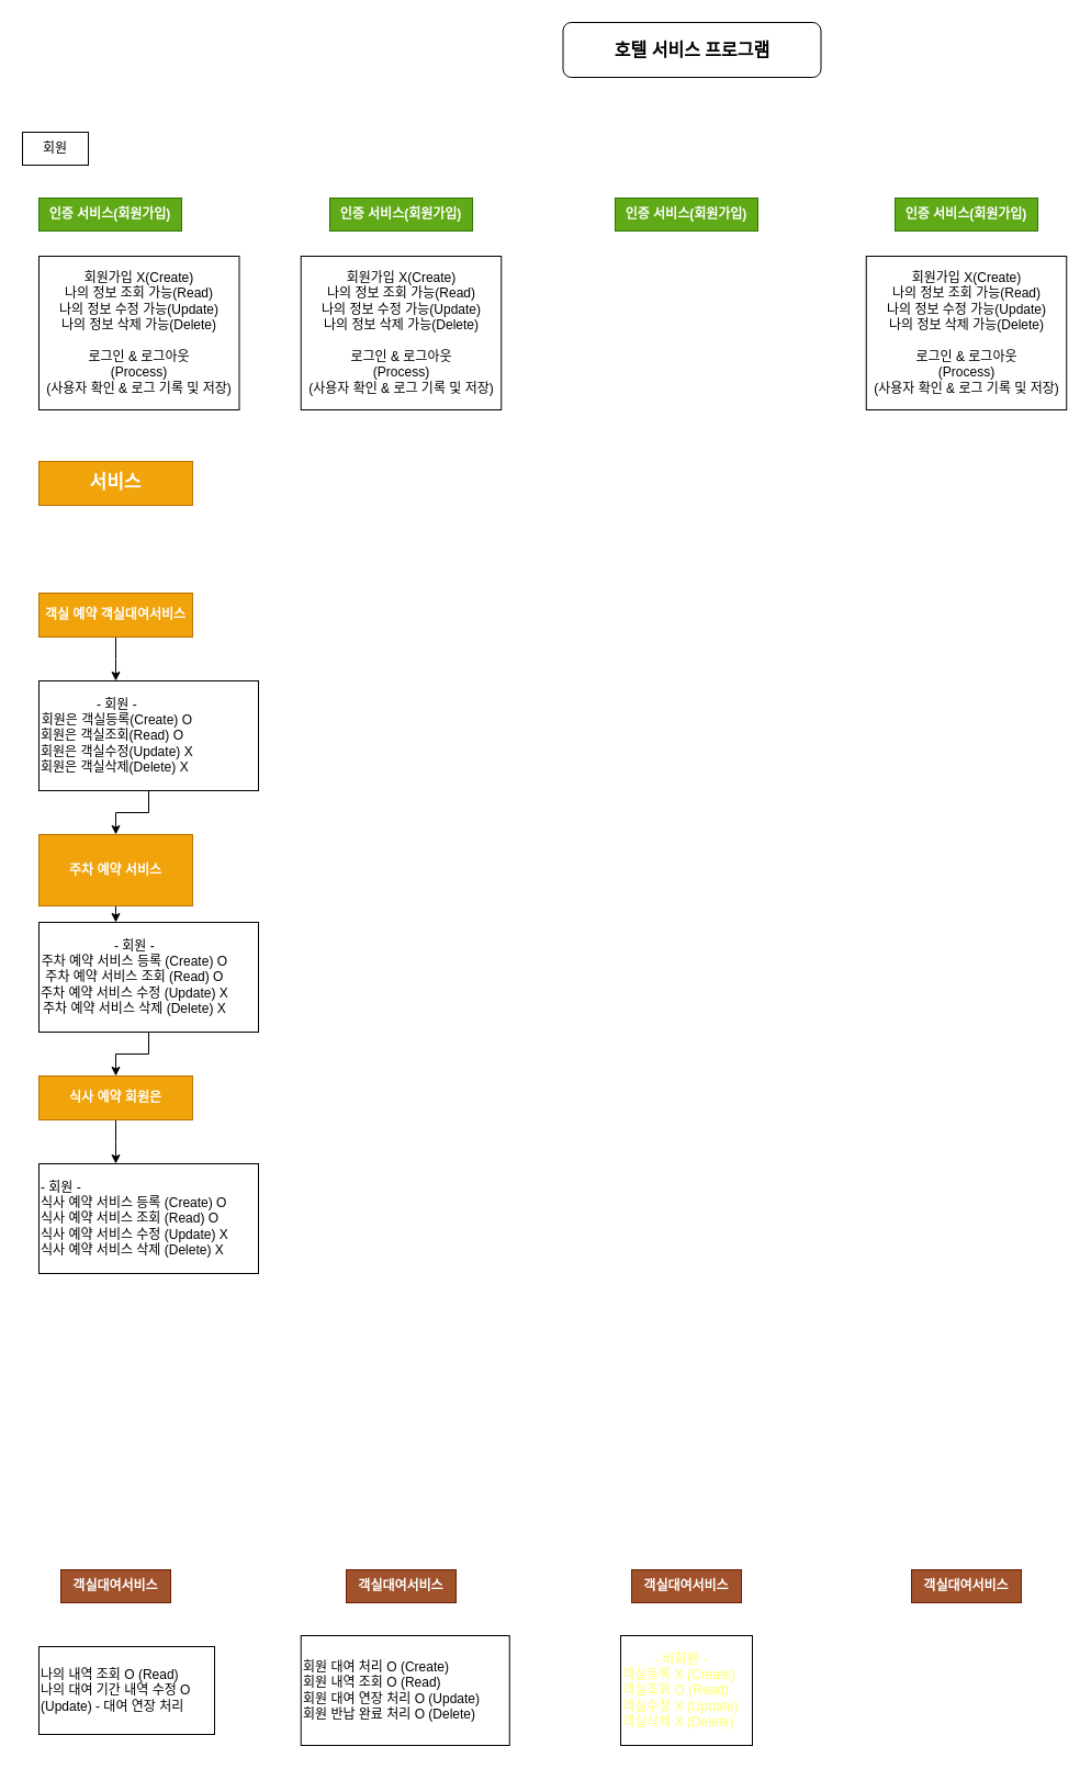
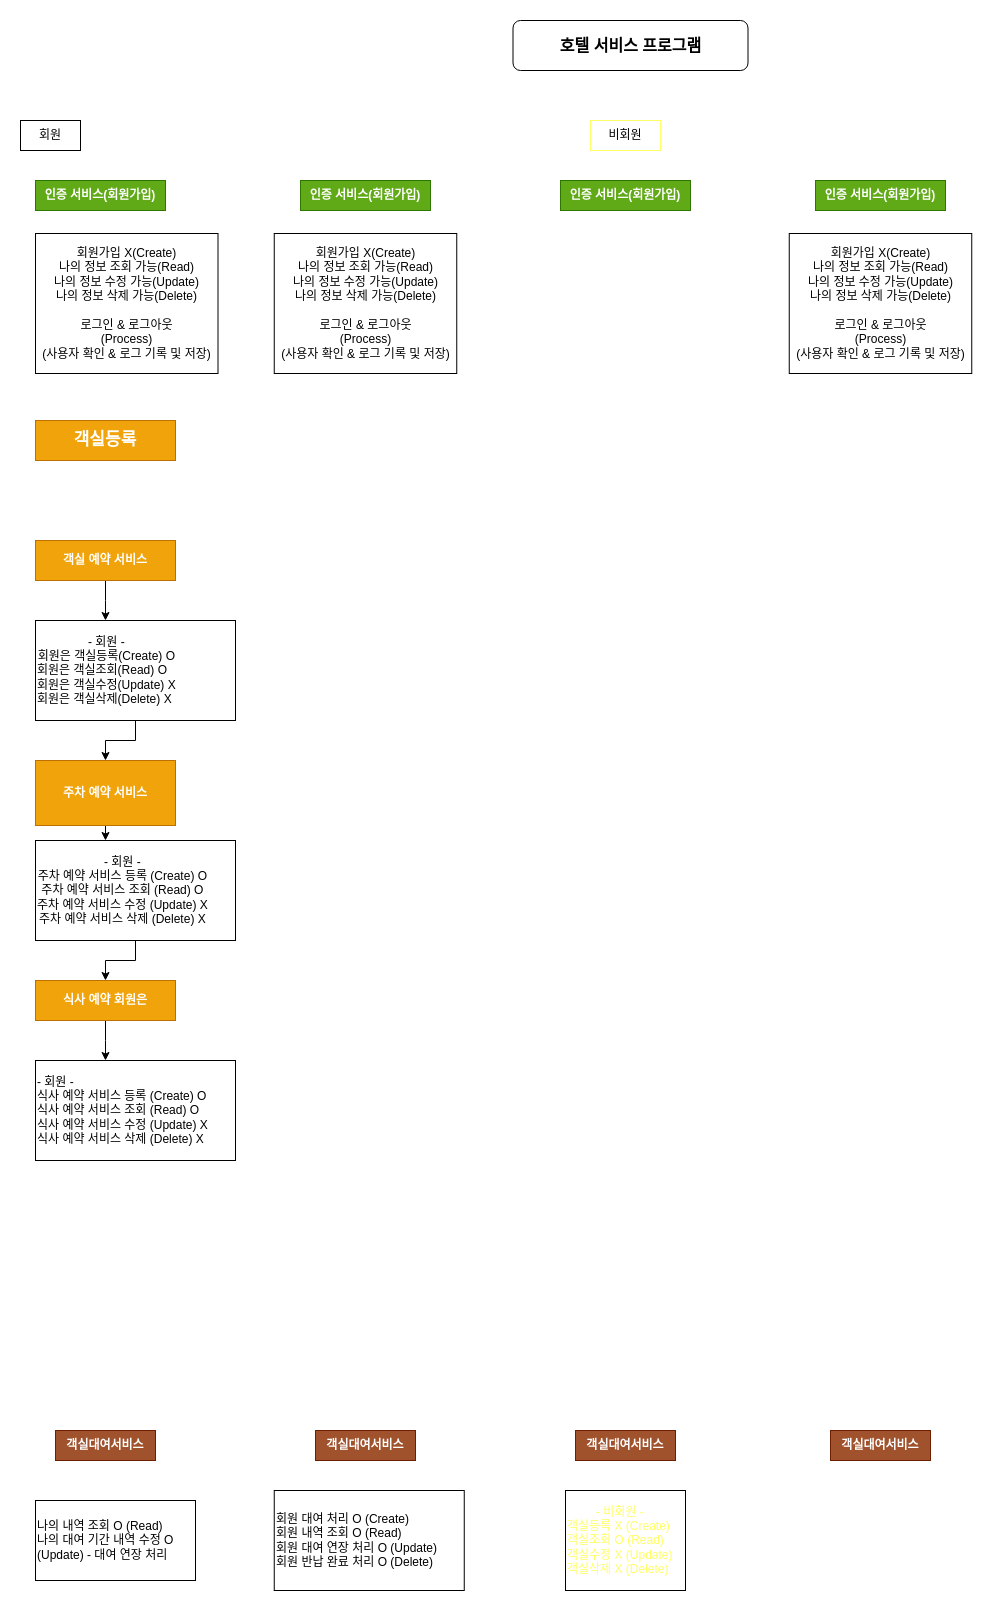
  <mxCell id="0" />
  <mxCell id="1" parent="0" />
  <mxCell id="2" value="호텔 서비스 프로그램" style="whiteSpace=wrap;html=1;fontSize=16;fontStyle=1;rounded=1;" parent="1" vertex="1"><mxGeometry x="512.5" y="20" width="235" height="50" as="geometry" /></mxCell>
  <mxCell id="3" value="회원" style="text;html=1;align=center;verticalAlign=middle;whiteSpace=wrap;rounded=0;strokeColor=default;" parent="1" vertex="1"><mxGeometry x="20" y="120" width="60" height="30" as="geometry" /></mxCell>
+ <mxCell id="4" value="비회원" style="text;html=1;align=center;verticalAlign=middle;whiteSpace=wrap;rounded=0;strokeColor=#FFFF66;" parent="1" vertex="1"><mxGeometry x="590" y="120" width="70" height="30" as="geometry" /></mxCell>
  <mxCell id="5" value="객실대여서비스" style="text;html=1;align=center;verticalAlign=middle;whiteSpace=wrap;rounded=0;strokeColor=#6D1F00;fillColor=#a0522d;fontColor=#ffffff;fontStyle=1" parent="1" vertex="1"><mxGeometry x="55" y="1430" width="100" height="30" as="geometry" /></mxCell>
  <mxCell id="6" value="인증 서비스(회원가입)" style="text;html=1;align=center;verticalAlign=middle;whiteSpace=wrap;rounded=0;strokeColor=#2D7600;fillColor=#60a917;fontColor=#ffffff;fontStyle=1" parent="1" vertex="1"><mxGeometry x="35" y="180" width="130" height="30" as="geometry" /></mxCell>
  <mxCell id="7" style="edgeStyle=orthogonalEdgeStyle;rounded=0;orthogonalLoop=1;jettySize=auto;html=1;exitX=0.5;exitY=1;exitDx=0;exitDy=0;entryX=0.5;entryY=0;entryDx=0;entryDy=0;" parent="1" source="8" edge="1"><mxGeometry relative="1" as="geometry"><mxPoint x="105" y="620" as="targetPoint" /></mxGeometry></mxCell>
- <mxCell id="8" value="객실 예약 객실대여서비스" style="text;html=1;align=center;verticalAlign=middle;whiteSpace=wrap;rounded=0;strokeColor=#BD7000;fillColor=#f0a30a;fontColor=#FFFFFF;fontStyle=1" parent="1" vertex="1"><mxGeometry x="35" y="540" width="140" height="40" as="geometry" /></mxCell>
+ <mxCell id="8" value="객실 예약 서비스" style="text;html=1;align=center;verticalAlign=middle;whiteSpace=wrap;rounded=0;strokeColor=#BD7000;fillColor=#f0a30a;fontColor=#FFFFFF;fontStyle=1" parent="1" vertex="1"><mxGeometry x="35" y="540" width="140" height="40" as="geometry" /></mxCell>
  <mxCell id="9" value="객실대여서비스" style="text;html=1;align=center;verticalAlign=middle;whiteSpace=wrap;rounded=0;strokeColor=#6D1F00;fillColor=#a0522d;fontColor=#ffffff;fontStyle=1" parent="1" vertex="1"><mxGeometry x="315" y="1430" width="100" height="30" as="geometry" /></mxCell>
  <mxCell id="10" value="인증 서비스(회원가입)" style="text;html=1;align=center;verticalAlign=middle;whiteSpace=wrap;rounded=0;strokeColor=#2D7600;fillColor=#60a917;fontColor=#ffffff;fontStyle=1" parent="1" vertex="1"><mxGeometry x="300" y="180" width="130" height="30" as="geometry" /></mxCell>
  <mxCell id="11" value="객실대여서비스" style="text;html=1;align=center;verticalAlign=middle;whiteSpace=wrap;rounded=0;strokeColor=#6D1F00;fillColor=#a0522d;fontColor=#ffffff;fontStyle=1" parent="1" vertex="1"><mxGeometry x="575" y="1430" width="100" height="30" as="geometry" /></mxCell>
  <mxCell id="12" value="인증 서비스(회원가입)" style="text;html=1;align=center;verticalAlign=middle;whiteSpace=wrap;rounded=0;strokeColor=#2D7600;fillColor=#60a917;fontColor=#ffffff;fontStyle=1" parent="1" vertex="1"><mxGeometry x="560" y="180" width="130" height="30" as="geometry" /></mxCell>
  <mxCell id="13" value="객실대여서비스" style="text;html=1;align=center;verticalAlign=middle;whiteSpace=wrap;rounded=0;strokeColor=#6D1F00;fillColor=#a0522d;fontColor=#ffffff;fontStyle=1" parent="1" vertex="1"><mxGeometry x="830" y="1430" width="100" height="30" as="geometry" /></mxCell>
  <mxCell id="14" value="인증 서비스(회원가입)" style="text;html=1;align=center;verticalAlign=middle;whiteSpace=wrap;rounded=0;strokeColor=#2D7600;fillColor=#60a917;fontColor=#ffffff;fontStyle=1" parent="1" vertex="1"><mxGeometry x="815" y="180" width="130" height="30" as="geometry" /></mxCell>
  <mxCell id="15" value="회원가입 X(Create)&lt;br&gt;나의 정보 조회 가능(Read)&lt;br&gt;나의 정보 수정 가능(Update)&lt;br&gt;나의 정보 삭제 가능(Delete)&lt;br&gt;&lt;br&gt;로그인 &amp;amp; 로그아웃&lt;br&gt;(Process)&lt;br&gt;(사용자 확인 &amp;amp; 로그 기록 및 저장)" style="text;html=1;align=center;verticalAlign=middle;whiteSpace=wrap;rounded=0;strokeColor=default;" parent="1" vertex="1"><mxGeometry x="35" y="233" width="182.5" height="140" as="geometry" /></mxCell>
  <mxCell id="16" value="&lt;div style=&quot;&quot;&gt;&lt;span style=&quot;background-color: transparent; color: light-dark(rgb(0, 0, 0), rgb(255, 255, 255));&quot;&gt;나의 내역 조회 O (Read)&lt;/span&gt;&lt;/div&gt;나의 대여 기간 내역 수정 O (Update) - 대여 연장 처리" style="text;html=1;align=left;verticalAlign=middle;whiteSpace=wrap;rounded=0;strokeColor=default;" parent="1" vertex="1"><mxGeometry x="35" y="1500" width="160" height="80" as="geometry" /></mxCell>
  <mxCell id="17" value="회원가입 X(Create)&lt;br&gt;나의 정보 조회 가능(Read)&lt;br&gt;나의 정보 수정 가능(Update)&lt;br&gt;나의 정보 삭제 가능(Delete)&lt;br&gt;&lt;br&gt;로그인 &amp;amp; 로그아웃&lt;br&gt;(Process)&lt;br&gt;(사용자 확인 &amp;amp; 로그 기록 및 저장)" style="text;html=1;align=center;verticalAlign=middle;whiteSpace=wrap;rounded=0;strokeColor=default;" parent="1" vertex="1"><mxGeometry x="273.75" y="233" width="182.5" height="140" as="geometry" /></mxCell>
  <mxCell id="18" value="회원가입 X(Create)&lt;br&gt;나의 정보 조회 가능(Read)&lt;br&gt;나의 정보 수정 가능(Update)&lt;br&gt;나의 정보 삭제 가능(Delete)&lt;br&gt;&lt;br&gt;로그인 &amp;amp; 로그아웃&lt;br&gt;(Process)&lt;br&gt;(사용자 확인 &amp;amp; 로그 기록 및 저장)" style="text;html=1;align=center;verticalAlign=middle;whiteSpace=wrap;rounded=0;strokeColor=default;" parent="1" vertex="1"><mxGeometry x="788.75" y="233" width="182.5" height="140" as="geometry" /></mxCell>
  <mxCell id="19" style="edgeStyle=orthogonalEdgeStyle;rounded=0;orthogonalLoop=1;jettySize=auto;html=1;exitX=0.5;exitY=1;exitDx=0;exitDy=0;entryX=0.5;entryY=0;entryDx=0;entryDy=0;" parent="1" source="20" target="25" edge="1"><mxGeometry relative="1" as="geometry" /></mxCell>
  <mxCell id="20" value="&lt;div style=&quot;text-align: center;&quot;&gt;&lt;div&gt;&lt;span style=&quot;background-color: transparent; color: light-dark(rgb(0, 0, 0), rgb(255, 255, 255));&quot;&gt;- 회원 -&lt;/span&gt;&lt;/div&gt;&lt;span style=&quot;text-align: left;&quot;&gt;회원은 객실등록(Create) O&lt;/span&gt;&lt;div style=&quot;text-align: left;&quot;&gt;회원은 객실조회(Read) O&lt;br&gt;회원은 객실수정(Update) X&lt;br&gt;회원은 객실삭제(Delete) X&lt;/div&gt;&lt;/div&gt;" style="text;html=1;align=left;verticalAlign=middle;whiteSpace=wrap;rounded=0;strokeColor=default;" parent="1" vertex="1"><mxGeometry x="35" y="620" width="200" height="100" as="geometry" /></mxCell>
  <mxCell id="21" value="&lt;div style=&quot;&quot;&gt;&lt;span style=&quot;background-color: transparent; color: light-dark(rgb(0, 0, 0), rgb(255, 255, 255));&quot;&gt;회원 대여 처리 O (Create)&lt;br&gt;회원 내역 조회 O (Read)&lt;/span&gt;&lt;/div&gt;회원 대여 연장 처리 O (Update)&lt;div&gt;회원 반납 완료 처리 O (Delete)&lt;br&gt;&lt;/div&gt;" style="text;html=1;align=left;verticalAlign=middle;whiteSpace=wrap;rounded=0;strokeColor=default;" parent="1" vertex="1"><mxGeometry x="273.75" y="1490" width="190" height="100" as="geometry" /></mxCell>
  <mxCell id="22" value="&lt;div style=&quot;text-align: center;&quot;&gt;&lt;span style=&quot;background-color: transparent;&quot;&gt;- 비회원 -&lt;/span&gt;&lt;/div&gt;객실등록 X (Create)&lt;br&gt;객실조회 O (Read)&lt;br&gt;객실수정 X (Update)&lt;br&gt;객실삭제 X (Delete)" style="text;html=1;align=left;verticalAlign=middle;whiteSpace=wrap;rounded=0;strokeColor=default;fontColor=#FFFF66;" parent="1" vertex="1"><mxGeometry x="565" y="1490" width="120" height="100" as="geometry" /></mxCell>
- <mxCell id="23" value="서비스" style="text;html=1;align=center;verticalAlign=middle;whiteSpace=wrap;rounded=0;strokeColor=#BD7000;fillColor=#f0a30a;fontColor=#FFFFFF;fontStyle=1;fontSize=17;" parent="1" vertex="1"><mxGeometry x="35" y="420" width="140" height="40" as="geometry" /></mxCell>
+ <mxCell id="23" value="객실등록" style="text;html=1;align=center;verticalAlign=middle;whiteSpace=wrap;rounded=0;strokeColor=#BD7000;fillColor=#f0a30a;fontColor=#FFFFFF;fontStyle=1;fontSize=17;" parent="1" vertex="1"><mxGeometry x="35" y="420" width="140" height="40" as="geometry" /></mxCell>
  <mxCell id="24" style="edgeStyle=orthogonalEdgeStyle;rounded=0;orthogonalLoop=1;jettySize=auto;html=1;exitX=0.5;exitY=1;exitDx=0;exitDy=0;entryX=0.5;entryY=0;entryDx=0;entryDy=0;" parent="1" source="25" edge="1"><mxGeometry relative="1" as="geometry"><mxPoint x="105" y="840" as="targetPoint" /></mxGeometry></mxCell>
  <mxCell id="25" value="주차 예약 서비스" style="text;html=1;align=center;verticalAlign=middle;whiteSpace=wrap;rounded=0;strokeColor=#BD7000;fillColor=#f0a30a;fontColor=#FFFFFF;fontStyle=1" parent="1" vertex="1"><mxGeometry x="35" y="760" width="140" height="65" as="geometry" /></mxCell>
  <mxCell id="26" style="edgeStyle=orthogonalEdgeStyle;rounded=0;orthogonalLoop=1;jettySize=auto;html=1;exitX=0.5;exitY=1;exitDx=0;exitDy=0;entryX=0.5;entryY=0;entryDx=0;entryDy=0;" parent="1" source="27" target="29" edge="1"><mxGeometry relative="1" as="geometry" /></mxCell>
  <mxCell id="27" value="&lt;div style=&quot;text-align: center;&quot;&gt;&lt;div&gt;&lt;span style=&quot;background-color: transparent; color: light-dark(rgb(0, 0, 0), rgb(255, 255, 255));&quot;&gt;- 회원 -&lt;/span&gt;&lt;/div&gt;&lt;span style=&quot;text-align: left;&quot;&gt;주차 예약 서비스 등록 (Create) O&lt;/span&gt;&lt;br style=&quot;text-align: left;&quot;&gt;&lt;span style=&quot;text-align: left;&quot;&gt;주차 예약&amp;nbsp;서비스&amp;nbsp;조회 (Read) O&lt;/span&gt;&lt;br style=&quot;text-align: left;&quot;&gt;&lt;span style=&quot;text-align: left;&quot;&gt;주차 예약&amp;nbsp;서비스&amp;nbsp;수정 (Update) X&lt;/span&gt;&lt;br style=&quot;text-align: left;&quot;&gt;&lt;span style=&quot;text-align: left;&quot;&gt;주차 예약&amp;nbsp;서비스&amp;nbsp;삭제 (Delete) X&lt;/span&gt;&lt;/div&gt;" style="text;html=1;align=left;verticalAlign=middle;whiteSpace=wrap;rounded=0;strokeColor=default;" parent="1" vertex="1"><mxGeometry x="35" y="840" width="200" height="100" as="geometry" /></mxCell>
  <mxCell id="28" style="edgeStyle=orthogonalEdgeStyle;rounded=0;orthogonalLoop=1;jettySize=auto;html=1;exitX=0.5;exitY=1;exitDx=0;exitDy=0;entryX=0.5;entryY=0;entryDx=0;entryDy=0;" parent="1" source="29" edge="1"><mxGeometry relative="1" as="geometry"><mxPoint x="105" y="1060" as="targetPoint" /></mxGeometry></mxCell>
  <mxCell id="29" value="식사 예약 회원은" style="text;html=1;align=center;verticalAlign=middle;whiteSpace=wrap;rounded=0;strokeColor=#BD7000;fillColor=#f0a30a;fontColor=#FFFFFF;fontStyle=1" parent="1" vertex="1"><mxGeometry x="35" y="980" width="140" height="40" as="geometry" /></mxCell>
  <mxCell id="30" value="&lt;div style=&quot;&quot;&gt;&lt;div&gt;&lt;div&gt;&lt;span style=&quot;background-color: transparent; color: light-dark(rgb(0, 0, 0), rgb(255, 255, 255));&quot;&gt;- 회원 -&lt;/span&gt;&lt;/div&gt;식사&amp;nbsp;&lt;span style=&quot;background-color: transparent; color: light-dark(rgb(0, 0, 0), rgb(255, 255, 255));&quot;&gt;예약&lt;/span&gt;&lt;span style=&quot;background-color: transparent; color: light-dark(rgb(0, 0, 0), rgb(255, 255, 255));&quot;&gt;&amp;nbsp;&lt;/span&gt;&lt;span style=&quot;background-color: transparent; color: light-dark(rgb(0, 0, 0), rgb(255, 255, 255));&quot;&gt;서비스 등록 (Create) O&lt;/span&gt;&lt;/div&gt;&lt;div&gt;식사&amp;nbsp;&lt;span style=&quot;background-color: transparent; color: light-dark(rgb(0, 0, 0), rgb(255, 255, 255));&quot;&gt;예약&lt;/span&gt;&lt;span style=&quot;background-color: transparent; color: light-dark(rgb(0, 0, 0), rgb(255, 255, 255));&quot;&gt;&amp;nbsp;&lt;/span&gt;&lt;span style=&quot;background-color: transparent; color: light-dark(rgb(0, 0, 0), rgb(255, 255, 255));&quot;&gt;서비스&amp;nbsp;&lt;/span&gt;&lt;span style=&quot;background-color: transparent; color: light-dark(rgb(0, 0, 0), rgb(255, 255, 255));&quot;&gt;조회 (Read) O&lt;/span&gt;&lt;/div&gt;&lt;div&gt;식사&amp;nbsp;&lt;span style=&quot;background-color: transparent; color: light-dark(rgb(0, 0, 0), rgb(255, 255, 255));&quot;&gt;예약&lt;/span&gt;&lt;span style=&quot;background-color: transparent; color: light-dark(rgb(0, 0, 0), rgb(255, 255, 255));&quot;&gt;&amp;nbsp;&lt;/span&gt;&lt;span style=&quot;background-color: transparent; color: light-dark(rgb(0, 0, 0), rgb(255, 255, 255));&quot;&gt;서비스&amp;nbsp;&lt;/span&gt;&lt;span style=&quot;background-color: transparent; color: light-dark(rgb(0, 0, 0), rgb(255, 255, 255));&quot;&gt;수정 (Update) X&lt;/span&gt;&lt;/div&gt;&lt;div&gt;식사&amp;nbsp;&lt;span style=&quot;background-color: transparent; color: light-dark(rgb(0, 0, 0), rgb(255, 255, 255));&quot;&gt;예약&lt;/span&gt;&lt;span style=&quot;background-color: transparent; color: light-dark(rgb(0, 0, 0), rgb(255, 255, 255));&quot;&gt;&amp;nbsp;&lt;/span&gt;&lt;span style=&quot;background-color: transparent; color: light-dark(rgb(0, 0, 0), rgb(255, 255, 255));&quot;&gt;서비스&amp;nbsp;&lt;/span&gt;&lt;span style=&quot;background-color: transparent; color: light-dark(rgb(0, 0, 0), rgb(255, 255, 255));&quot;&gt;삭제 (Delete) X&lt;/span&gt;&lt;/div&gt;&lt;/div&gt;" style="text;html=1;align=left;verticalAlign=middle;whiteSpace=wrap;rounded=0;strokeColor=default;" parent="1" vertex="1"><mxGeometry x="35" y="1060" width="200" height="100" as="geometry" /></mxCell>
